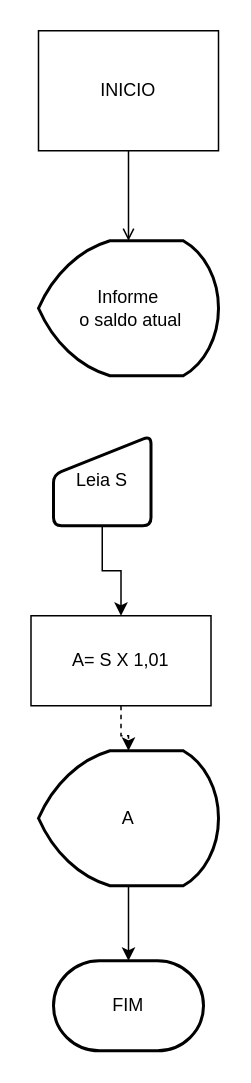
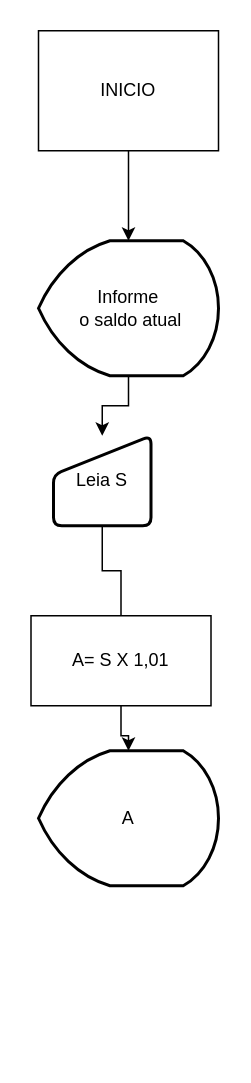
  <mxCell id="0" />
  <mxCell id="1" parent="0" />
  <mxCell id="2" value="" style="rounded=0;html=1;jettySize=auto;orthogonalLoop=1;fontSize=11;endArrow=block;endFill=0;endSize=8;strokeWidth=1;shadow=0;labelBackgroundColor=none;edgeStyle=orthogonalEdgeStyle;entryX=0.5;entryY=0;entryDx=0;entryDy=0;" parent="1" edge="1"><mxGeometry relative="1" as="geometry"><mxPoint x="85" y="130" as="sourcePoint" /><mxPoint x="85" y="130" as="targetPoint" /><Array as="points" /></mxGeometry></mxCell>
- <mxCell id="3" value="FIM" style="strokeWidth=2;html=1;shape=mxgraph.flowchart.terminator;whiteSpace=wrap;" vertex="1" parent="1"><mxGeometry x="35" y="640" width="100" height="60" as="geometry" /></mxCell>
  <mxCell id="4" value="INICIO" style="whiteSpace=wrap;html=1;rounded=0;" vertex="1" parent="1"><mxGeometry x="25" y="20" width="120" height="80" as="geometry" /></mxCell>
- <mxCell id="5" value="" style="edgeStyle=orthogonalEdgeStyle;rounded=0;orthogonalLoop=1;jettySize=auto;html=1;" edge="1" parent="1" source="6" target="11"><mxGeometry relative="1" as="geometry" /></mxCell>
+ <mxCell id="5" value="" style="edgeStyle=orthogonalEdgeStyle;rounded=0;orthogonalLoop=1;jettySize=auto;html=1;endArrow=none;" edge="1" parent="1" source="6" target="11"><mxGeometry relative="1" as="geometry" /></mxCell>
  <mxCell id="6" value="Leia S" style="html=1;strokeWidth=2;shape=manualInput;whiteSpace=wrap;rounded=1;size=26;arcSize=11;" vertex="1" parent="1"><mxGeometry x="35" y="290" width="65" height="60" as="geometry" /></mxCell>
+ <mxCell id="7" value="" style="edgeStyle=orthogonalEdgeStyle;rounded=0;orthogonalLoop=1;jettySize=auto;html=1;" edge="1" parent="1" source="8" target="6"><mxGeometry relative="1" as="geometry" /></mxCell>
  <mxCell id="8" value="Informe&lt;div&gt;&amp;nbsp;o saldo atual&lt;/div&gt;" style="strokeWidth=2;html=1;shape=mxgraph.flowchart.display;whiteSpace=wrap;" vertex="1" parent="1"><mxGeometry x="25" y="160" width="120" height="90" as="geometry" /></mxCell>
- <mxCell id="9" value="" style="endArrow=open;html=1;rounded=0;exitX=0.5;exitY=1;exitDx=0;exitDy=0;entryX=0.5;entryY=0;entryDx=0;entryDy=0;entryPerimeter=0;" edge="1" parent="1" source="4" target="8"><mxGeometry width="50" height="50" relative="1" as="geometry"><mxPoint x="255" y="300" as="sourcePoint" /><mxPoint x="305" y="250" as="targetPoint" /></mxGeometry></mxCell>
- <mxCell id="10" value="" style="edgeStyle=orthogonalEdgeStyle;rounded=0;orthogonalLoop=1;jettySize=auto;html=1;dashed=1;" edge="1" parent="1" source="11" target="13"><mxGeometry relative="1" as="geometry" /></mxCell>
+ <mxCell id="9" value="" style="endArrow=classic;html=1;rounded=0;exitX=0.5;exitY=1;exitDx=0;exitDy=0;entryX=0.5;entryY=0;entryDx=0;entryDy=0;entryPerimeter=0;" edge="1" parent="1" source="4" target="8"><mxGeometry width="50" height="50" relative="1" as="geometry"><mxPoint x="255" y="300" as="sourcePoint" /><mxPoint x="305" y="250" as="targetPoint" /></mxGeometry></mxCell>
+ <mxCell id="10" value="" style="edgeStyle=orthogonalEdgeStyle;rounded=0;orthogonalLoop=1;jettySize=auto;html=1;" edge="1" parent="1" source="11" target="13"><mxGeometry relative="1" as="geometry" /></mxCell>
  <mxCell id="11" value="A= S X 1,01" style="rounded=0;whiteSpace=wrap;html=1;" vertex="1" parent="1"><mxGeometry x="20" y="410" width="120" height="60" as="geometry" /></mxCell>
- <mxCell id="12" value="" style="edgeStyle=orthogonalEdgeStyle;rounded=0;orthogonalLoop=1;jettySize=auto;html=1;" edge="1" parent="1" source="13" target="3"><mxGeometry relative="1" as="geometry" /></mxCell>
  <mxCell id="13" value="A" style="strokeWidth=2;html=1;shape=mxgraph.flowchart.display;whiteSpace=wrap;" vertex="1" parent="1"><mxGeometry x="25" y="500" width="120" height="90" as="geometry" /></mxCell>
